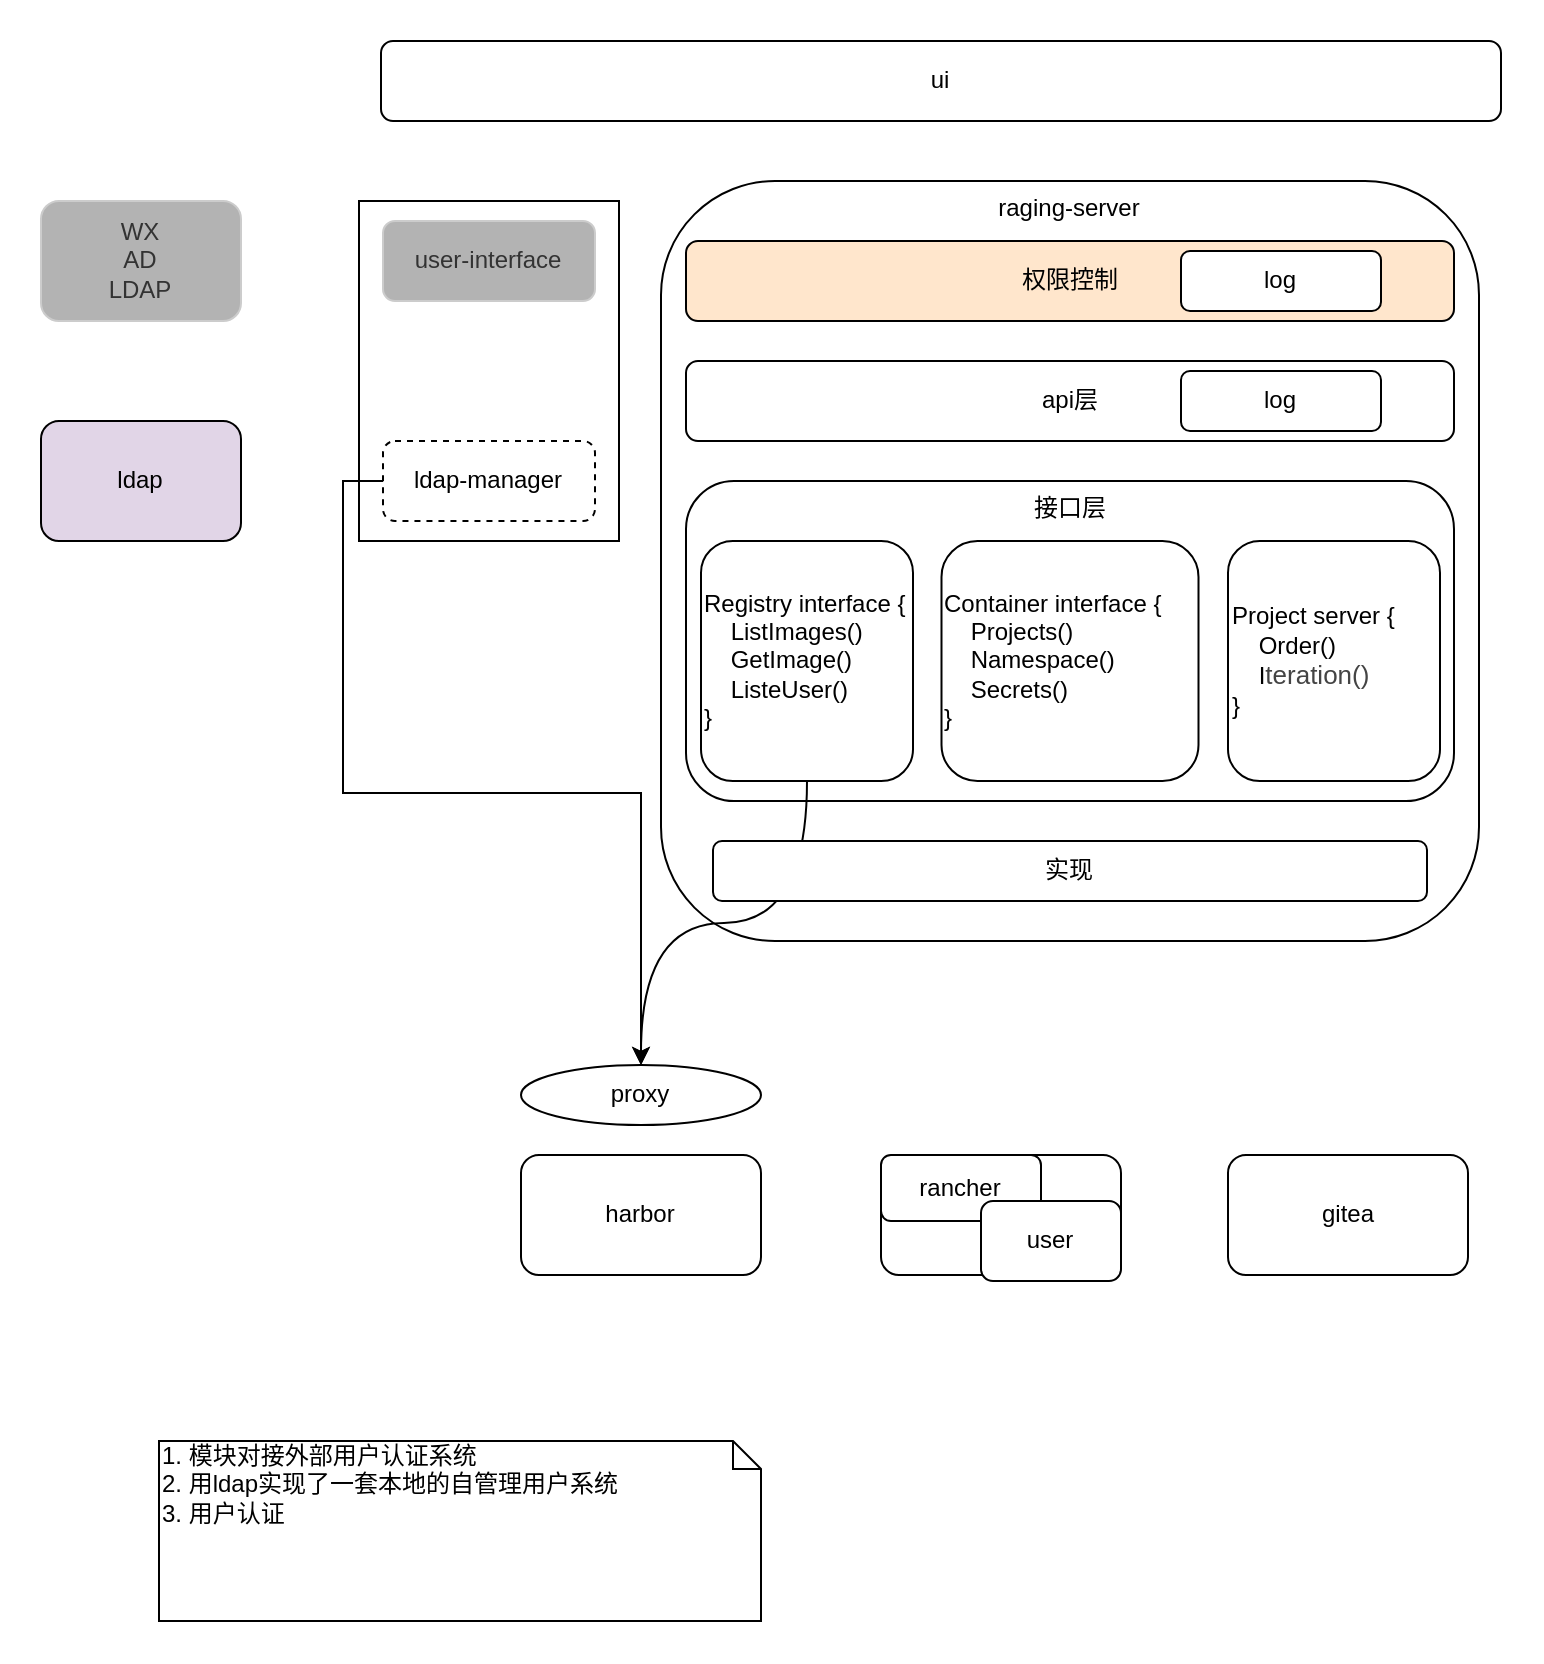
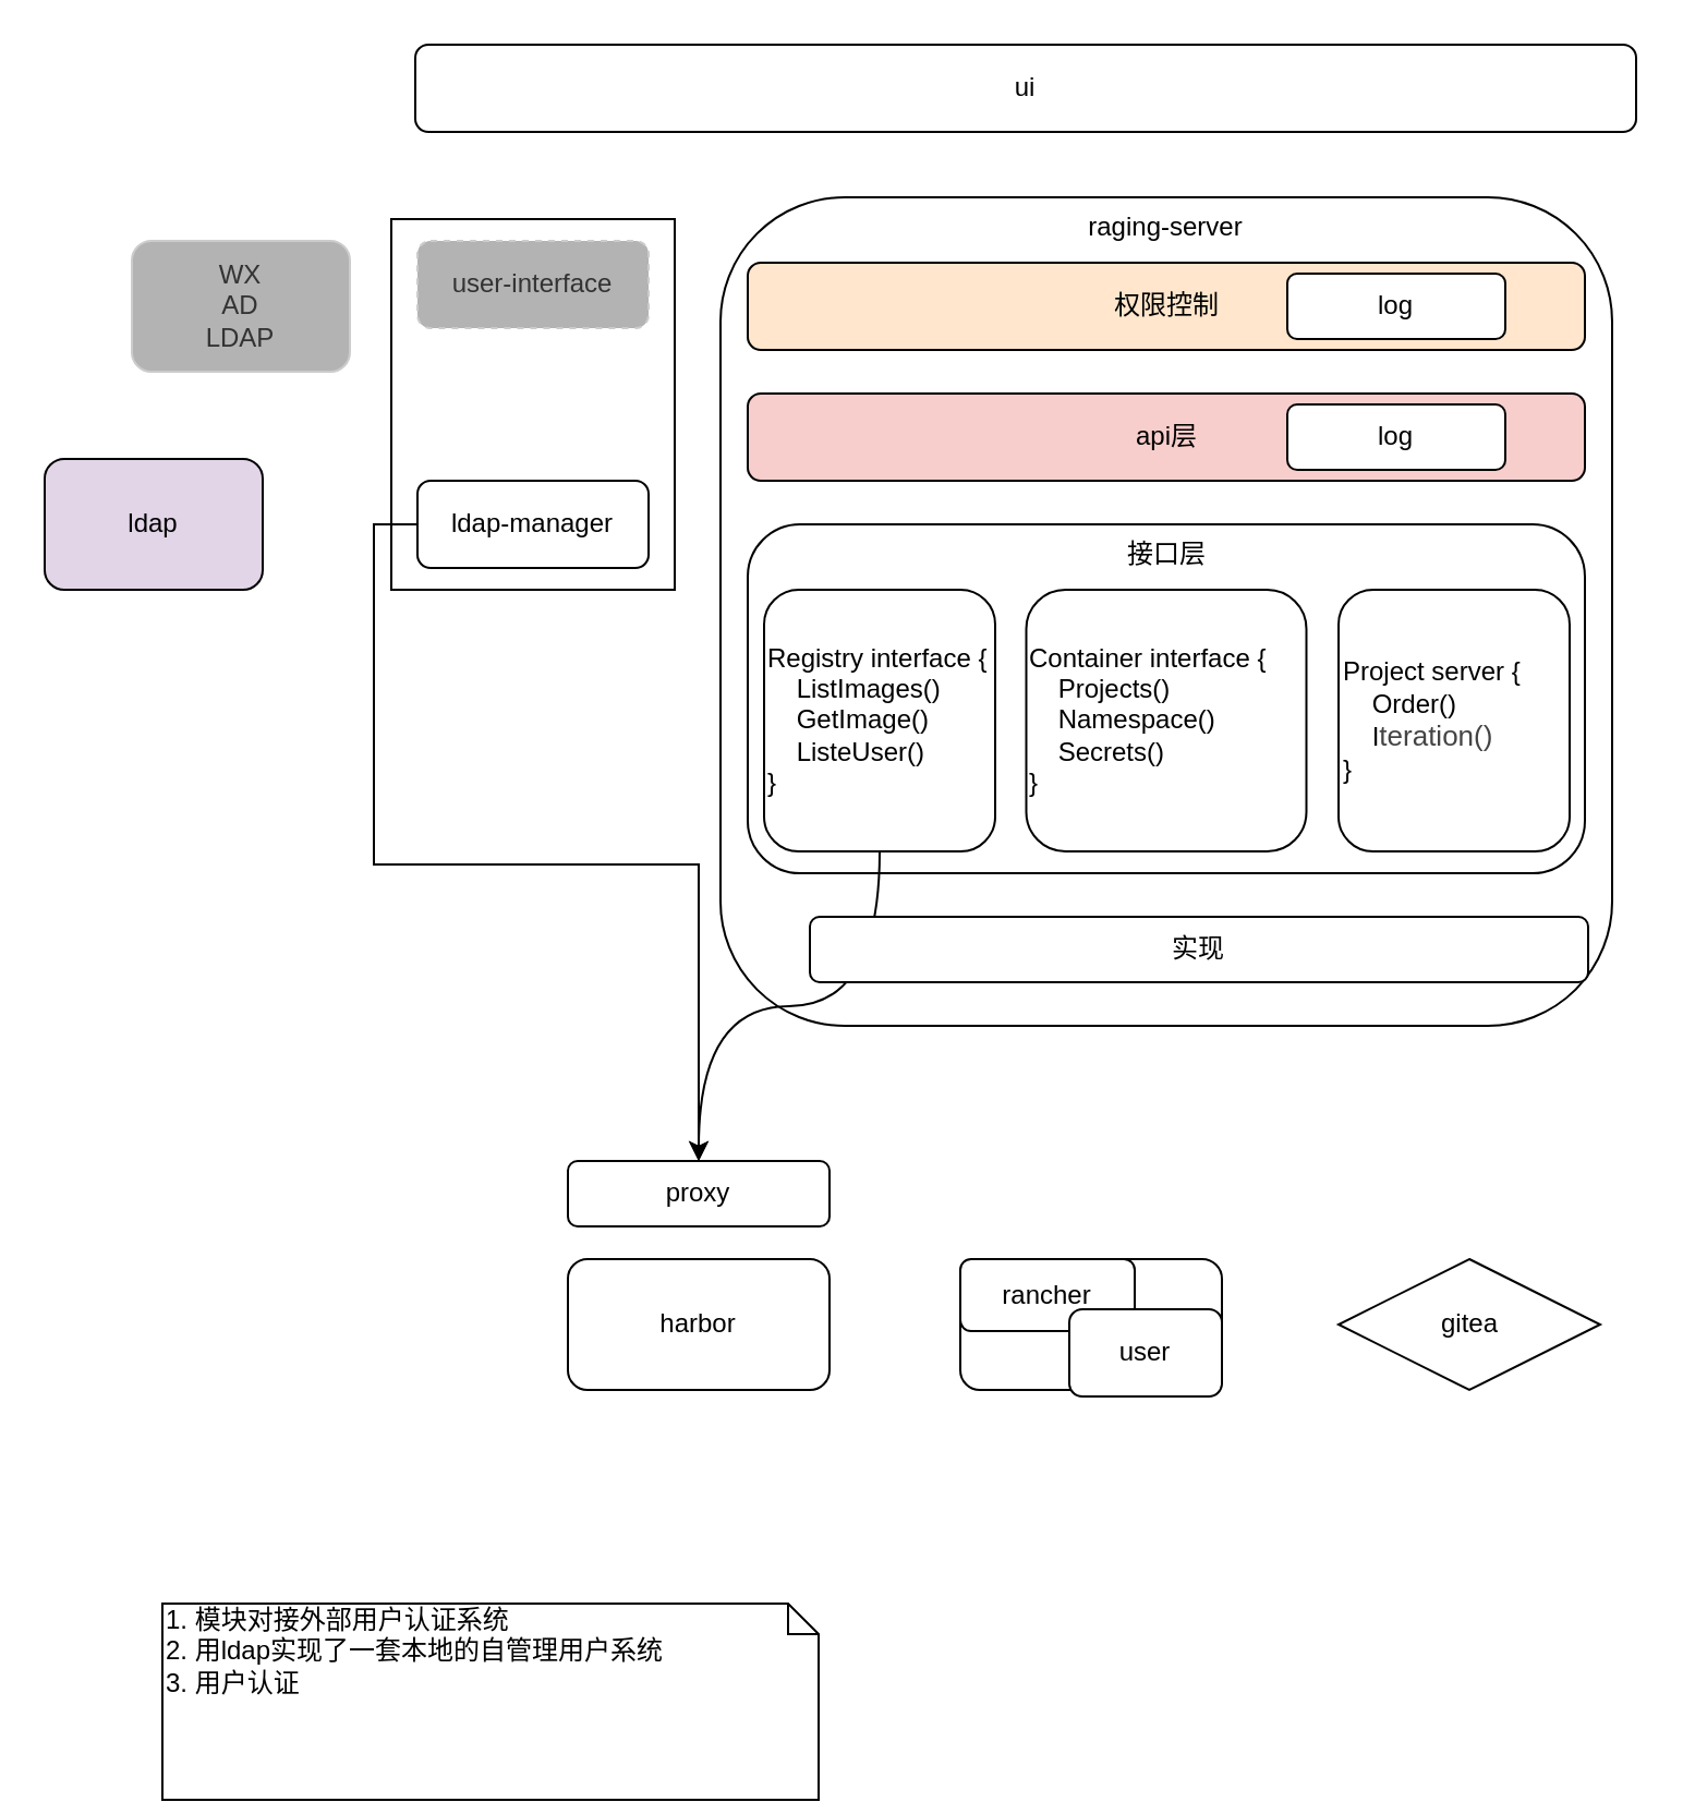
  <mxCell id="0" />
  <mxCell id="1" parent="0" />
  <mxCell id="2" value="harbor&lt;span style=&quot;color: rgba(0 , 0 , 0 , 0) ; font-family: monospace ; font-size: 0px ; white-space: nowrap&quot;&gt;%3CmxGraphModel%3E%3Croot%3E%3CmxCell%20id%3D%220%22%2F%3E%3CmxCell%20id%3D%221%22%20parent%3D%220%22%2F%3E%3CmxCell%20id%3D%222%22%20value%3D%22rancher%22%20style%3D%22rounded%3D1%3BwhiteSpace%3Dwrap%3Bhtml%3D1%3B%22%20vertex%3D%221%22%20parent%3D%221%22%3E%3CmxGeometry%20x%3D%22120%22%20y%3D%22400%22%20width%3D%22120%22%20height%3D%2260%22%20as%3D%22geometry%22%2F%3E%3C%2FmxCell%3E%3C%2Froot%3E%3C%2FmxGraphModel%3E&lt;/span&gt;" style="rounded=1;whiteSpace=wrap;html=1;" vertex="1" parent="1"><mxGeometry x="440" y="577" width="120" height="60" as="geometry" /></mxCell>
  <mxCell id="3" value="" style="rounded=0;whiteSpace=wrap;html=1;" vertex="1" parent="1"><mxGeometry x="179" y="100" width="130" height="170" as="geometry" /></mxCell>
  <mxCell id="4" value="ldap" style="rounded=1;whiteSpace=wrap;html=1;fillColor=#e1d5e7;" vertex="1" parent="1"><mxGeometry x="20" y="210" width="100" height="60" as="geometry" /></mxCell>
  <mxCell id="5" value="raging-server" style="rounded=1;whiteSpace=wrap;html=1;verticalAlign=top;" vertex="1" parent="1"><mxGeometry x="330" y="90" width="409" height="380" as="geometry" /></mxCell>
- <mxCell id="6" value="api层" style="rounded=1;whiteSpace=wrap;html=1;" vertex="1" parent="1"><mxGeometry x="342.5" y="180" width="384" height="40" as="geometry" /></mxCell>
+ <mxCell id="6" value="api层" style="rounded=1;whiteSpace=wrap;html=1;fillColor=#f8cecc;" vertex="1" parent="1"><mxGeometry x="342.5" y="180" width="384" height="40" as="geometry" /></mxCell>
  <mxCell id="7" value="ui" style="rounded=1;whiteSpace=wrap;html=1;" vertex="1" parent="1"><mxGeometry x="190" y="20" width="560" height="40" as="geometry" /></mxCell>
  <mxCell id="8" style="edgeStyle=orthogonalEdgeStyle;rounded=0;orthogonalLoop=1;jettySize=auto;html=1;exitX=0;exitY=0.5;exitDx=0;exitDy=0;" edge="1" parent="1" source="9" target="23"><mxGeometry relative="1" as="geometry" /></mxCell>
- <mxCell id="9" value="ldap-manager" style="rounded=1;whiteSpace=wrap;html=1;dashed=1;" vertex="1" parent="1"><mxGeometry x="191" y="220" width="106" height="40" as="geometry" /></mxCell>
- <mxCell id="10" value="user-interface" style="rounded=1;whiteSpace=wrap;html=1;fillColor=#B3B3B3;strokeColor=#CCCCCC;fontColor=#333333;" vertex="1" parent="1"><mxGeometry x="191" y="110" width="106" height="40" as="geometry" /></mxCell>
- <mxCell id="11" value="WX&lt;br&gt;AD&lt;br&gt;LDAP" style="rounded=1;whiteSpace=wrap;html=1;fillColor=#B3B3B3;strokeColor=#CCCCCC;fontColor=#333333;" vertex="1" parent="1"><mxGeometry x="20" y="100" width="100" height="60" as="geometry" /></mxCell>
+ <mxCell id="9" value="ldap-manager" style="rounded=1;whiteSpace=wrap;html=1;" vertex="1" parent="1"><mxGeometry x="191" y="220" width="106" height="40" as="geometry" /></mxCell>
+ <mxCell id="10" value="user-interface" style="rounded=1;whiteSpace=wrap;html=1;fillColor=#B3B3B3;strokeColor=#CCCCCC;fontColor=#333333;dashed=1;" vertex="1" parent="1"><mxGeometry x="191" y="110" width="106" height="40" as="geometry" /></mxCell>
+ <mxCell id="11" value="WX&lt;br&gt;AD&lt;br&gt;LDAP" style="rounded=1;whiteSpace=wrap;html=1;fillColor=#B3B3B3;strokeColor=#CCCCCC;fontColor=#333333;" vertex="1" parent="1"><mxGeometry x="60" y="110" width="100" height="60" as="geometry" /></mxCell>
  <mxCell id="12" value="权限控制" style="rounded=1;whiteSpace=wrap;html=1;fillColor=#ffe6cc;" vertex="1" parent="1"><mxGeometry x="342.5" y="120" width="384" height="40" as="geometry" /></mxCell>
  <mxCell id="13" value="log" style="rounded=1;whiteSpace=wrap;html=1;" vertex="1" parent="1"><mxGeometry x="590" y="125" width="100" height="30" as="geometry" /></mxCell>
  <mxCell id="14" value="log" style="rounded=1;whiteSpace=wrap;html=1;" vertex="1" parent="1"><mxGeometry x="590" y="185" width="100" height="30" as="geometry" /></mxCell>
  <mxCell id="15" value="接口层" style="rounded=1;whiteSpace=wrap;html=1;verticalAlign=top;" vertex="1" parent="1"><mxGeometry x="342.5" y="240" width="384" height="160" as="geometry" /></mxCell>
  <mxCell id="16" value="rancher" style="rounded=1;whiteSpace=wrap;html=1;" vertex="1" parent="1"><mxGeometry x="440" y="577" width="80" height="33" as="geometry" /></mxCell>
  <mxCell id="17" value="harbor&lt;span style=&quot;color: rgba(0 , 0 , 0 , 0) ; font-family: monospace ; font-size: 0px ; white-space: nowrap&quot;&gt;%3CmxGraphModel%3E%3Croot%3E%3CmxCell%20id%3D%220%22%2F%3E%3CmxCell%20id%3D%221%22%20parent%3D%220%22%2F%3E%3CmxCell%20id%3D%222%22%20value%3D%22rancher%22%20style%3D%22rounded%3D1%3BwhiteSpace%3Dwrap%3Bhtml%3D1%3B%22%20vertex%3D%221%22%20parent%3D%221%22%3E%3CmxGeometry%20x%3D%22120%22%20y%3D%22400%22%20width%3D%22120%22%20height%3D%2260%22%20as%3D%22geometry%22%2F%3E%3C%2FmxCell%3E%3C%2Froot%3E%3C%2FmxGraphModel%3E&lt;/span&gt;" style="rounded=1;whiteSpace=wrap;html=1;" vertex="1" parent="1"><mxGeometry x="260" y="577" width="120" height="60" as="geometry" /></mxCell>
- <mxCell id="18" value="gitea" style="rounded=1;whiteSpace=wrap;html=1;" vertex="1" parent="1"><mxGeometry x="613.5" y="577" width="120" height="60" as="geometry" /></mxCell>
+ <mxCell id="18" value="gitea" style="rhombus;whiteSpace=wrap;html=1;" vertex="1" parent="1"><mxGeometry x="613.5" y="577" width="120" height="60" as="geometry" /></mxCell>
  <mxCell id="19" style="edgeStyle=orthogonalEdgeStyle;rounded=0;orthogonalLoop=1;jettySize=auto;html=1;exitX=0.5;exitY=1;exitDx=0;exitDy=0;curved=1;" edge="1" parent="1" source="20" target="23"><mxGeometry relative="1" as="geometry" /></mxCell>
  <mxCell id="20" value="Registry interface {&lt;br&gt;&amp;nbsp; &amp;nbsp; ListImages()&lt;br&gt;&amp;nbsp; &amp;nbsp; GetImage()&lt;br&gt;&amp;nbsp; &amp;nbsp; ListeUser()&amp;nbsp;&lt;br&gt;}" style="rounded=1;whiteSpace=wrap;html=1;strokeColor=#000000;fillColor=none;align=left;" vertex="1" parent="1"><mxGeometry x="350" y="270" width="106" height="120" as="geometry" /></mxCell>
  <mxCell id="21" value="Container interface {&lt;br&gt;&amp;nbsp; &amp;nbsp; Projects()&lt;br&gt;&amp;nbsp; &amp;nbsp; Namespace()&lt;br&gt;&amp;nbsp; &amp;nbsp; Secrets()&amp;nbsp;&lt;br&gt;}" style="rounded=1;whiteSpace=wrap;html=1;strokeColor=#000000;fillColor=none;align=left;" vertex="1" parent="1"><mxGeometry x="470.25" y="270" width="128.5" height="120" as="geometry" /></mxCell>
  <mxCell id="22" value="Project server {&lt;br&gt;&amp;nbsp; &amp;nbsp; Order()&lt;br&gt;&amp;nbsp; &amp;nbsp; I&lt;span style=&quot;color: rgb(68 , 68 , 68) ; font-family: &amp;#34;arial&amp;#34; , &amp;#34;helvetica&amp;#34; , sans-serif ; font-size: 13px ; background-color: rgb(255 , 255 , 255)&quot;&gt;teration()&lt;/span&gt;&lt;br&gt;}" style="rounded=1;whiteSpace=wrap;html=1;strokeColor=#000000;fillColor=none;align=left;" vertex="1" parent="1"><mxGeometry x="613.5" y="270" width="106" height="120" as="geometry" /></mxCell>
- <mxCell id="23" value="proxy" style="ellipse;whiteSpace=wrap;html=1;" vertex="1" parent="1"><mxGeometry x="260" y="532" width="120" height="30" as="geometry" /></mxCell>
- <mxCell id="24" value="实现" style="rounded=1;whiteSpace=wrap;html=1;" vertex="1" parent="1"><mxGeometry x="356" y="420" width="357" height="30" as="geometry" /></mxCell>
+ <mxCell id="23" value="proxy" style="rounded=1;whiteSpace=wrap;html=1;" vertex="1" parent="1"><mxGeometry x="260" y="532" width="120" height="30" as="geometry" /></mxCell>
+ <mxCell id="24" value="实现" style="rounded=1;whiteSpace=wrap;html=1;" vertex="1" parent="1"><mxGeometry x="371" y="420" width="357" height="30" as="geometry" /></mxCell>
  <mxCell id="25" value="user" style="rounded=1;whiteSpace=wrap;html=1;" vertex="1" parent="1"><mxGeometry x="490" y="600" width="70" height="40" as="geometry" /></mxCell>
- <mxCell id="26" value="1. 模块对接外部用户认证系统&lt;br&gt;2. 用ldap实现了一套本地的自管理用户系统&lt;br&gt;3. 用户认证" style="shape=note;whiteSpace=wrap;html=1;size=14;verticalAlign=top;align=left;spacingTop=-6;" vertex="1" parent="1"><mxGeometry x="79" y="720" width="301" height="90" as="geometry" /></mxCell>
+ <mxCell id="26" value="1. 模块对接外部用户认证系统&lt;br&gt;2. 用ldap实现了一套本地的自管理用户系统&lt;br&gt;3. 用户认证" style="shape=note;whiteSpace=wrap;html=1;size=14;verticalAlign=top;align=left;spacingTop=-6;" vertex="1" parent="1"><mxGeometry x="74" y="735" width="301" height="90" as="geometry" /></mxCell>
